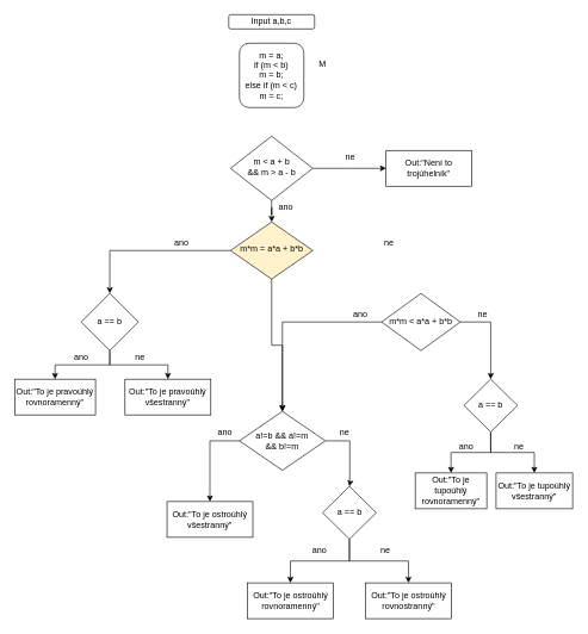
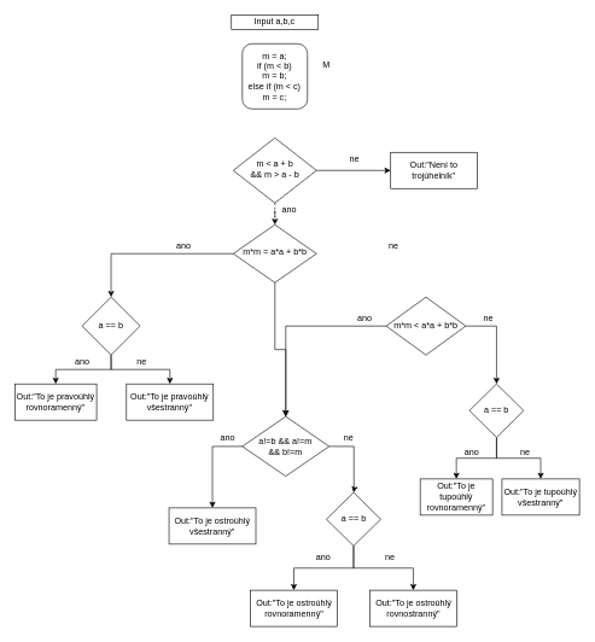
  <mxCell id="0" />
  <mxCell id="1" parent="0" />
- <mxCell id="2" value="Input a,b,c" style="rounded=1;whiteSpace=wrap;html=1;fontSize=12;glass=0;strokeWidth=1;shadow=0;" parent="1" vertex="1"><mxGeometry x="319.25" y="20" width="120" height="20" as="geometry" /></mxCell>
+ <mxCell id="2" value="Input a,b,c" style="whiteSpace=wrap;html=1;fontSize=12;glass=0;strokeWidth=1;shadow=0;rounded=0;" parent="1" vertex="1"><mxGeometry x="319.25" y="20" width="120" height="20" as="geometry" /></mxCell>
  <mxCell id="3" style="edgeStyle=orthogonalEdgeStyle;rounded=0;orthogonalLoop=1;jettySize=auto;html=1;entryX=0;entryY=0.5;entryDx=0;entryDy=0;" parent="1" source="5" edge="1"><mxGeometry relative="1" as="geometry"><mxPoint x="539.25" y="235" as="targetPoint" /></mxGeometry></mxCell>
- <mxCell id="4" style="edgeStyle=orthogonalEdgeStyle;rounded=0;orthogonalLoop=1;jettySize=auto;html=1;exitX=0.5;exitY=1;exitDx=0;exitDy=0;" parent="1" source="5" target="10" edge="1"><mxGeometry relative="1" as="geometry" /></mxCell>
+ <mxCell id="4" style="edgeStyle=orthogonalEdgeStyle;rounded=0;orthogonalLoop=1;jettySize=auto;html=1;exitX=0.5;exitY=1;exitDx=0;exitDy=0;dashed=1;" parent="1" source="5" target="10" edge="1"><mxGeometry relative="1" as="geometry" /></mxCell>
  <mxCell id="5" value="&lt;div&gt;m &amp;lt; a + b &lt;br&gt;&lt;/div&gt;&lt;div&gt;&amp;amp;&amp;amp; m &amp;gt; a - b&lt;/div&gt;" style="rhombus;whiteSpace=wrap;html=1;shadow=0;fontFamily=Helvetica;fontSize=12;align=center;strokeWidth=1;spacing=6;spacingTop=-4;" parent="1" vertex="1"><mxGeometry x="321.75" y="190" width="115" height="90" as="geometry" /></mxCell>
  <mxCell id="6" value="&lt;div&gt;m = a;&lt;/div&gt;&lt;div&gt;if (m &amp;lt; b)&lt;/div&gt;&lt;div&gt; m = b;&lt;/div&gt;&lt;div&gt;else if (m &amp;lt; c)&lt;/div&gt;&lt;div&gt;m = c;&lt;br&gt;&lt;/div&gt;" style="whiteSpace=wrap;html=1;aspect=fixed;rounded=1;" parent="1" vertex="1"><mxGeometry x="334.25" y="60" width="90" height="90" as="geometry" /></mxCell>
  <mxCell id="7" value="ne" style="text;html=1;align=center;verticalAlign=middle;resizable=0;points=[];autosize=1;" parent="1" vertex="1"><mxGeometry x="474.25" y="210" width="30" height="20" as="geometry" /></mxCell>
  <mxCell id="8" style="edgeStyle=orthogonalEdgeStyle;rounded=0;orthogonalLoop=1;jettySize=auto;html=1;entryX=0.5;entryY=0;entryDx=0;entryDy=0;" parent="1" source="10" target="13" edge="1"><mxGeometry relative="1" as="geometry" /></mxCell>
  <mxCell id="9" style="edgeStyle=orthogonalEdgeStyle;rounded=0;orthogonalLoop=1;jettySize=auto;html=1;" parent="1" source="10" target="19" edge="1"><mxGeometry relative="1" as="geometry" /></mxCell>
- <mxCell id="10" value="m*m = a*a + b*b " style="rhombus;whiteSpace=wrap;html=1;shadow=0;fontFamily=Helvetica;fontSize=12;align=center;strokeWidth=1;spacing=6;spacingTop=-4;fillColor=#fff2cc;" parent="1" vertex="1"><mxGeometry x="321.75" y="310" width="115" height="80" as="geometry" /></mxCell>
+ <mxCell id="10" value="m*m = a*a + b*b " style="rhombus;whiteSpace=wrap;html=1;shadow=0;fontFamily=Helvetica;fontSize=12;align=center;strokeWidth=1;spacing=6;spacingTop=-4;" parent="1" vertex="1"><mxGeometry x="321.75" y="310" width="115" height="80" as="geometry" /></mxCell>
  <mxCell id="11" style="edgeStyle=orthogonalEdgeStyle;rounded=0;orthogonalLoop=1;jettySize=auto;html=1;entryX=0.5;entryY=0;entryDx=0;entryDy=0;" edge="1" parent="1" source="13" target="25"><mxGeometry relative="1" as="geometry" /></mxCell>
  <mxCell id="12" style="edgeStyle=orthogonalEdgeStyle;rounded=0;orthogonalLoop=1;jettySize=auto;html=1;entryX=0.5;entryY=0;entryDx=0;entryDy=0;" edge="1" parent="1" source="13" target="24"><mxGeometry relative="1" as="geometry" /></mxCell>
  <mxCell id="13" value="a == b" style="rhombus;whiteSpace=wrap;html=1;" parent="1" vertex="1"><mxGeometry x="113" y="410" width="80" height="80" as="geometry" /></mxCell>
  <mxCell id="14" style="edgeStyle=orthogonalEdgeStyle;rounded=0;orthogonalLoop=1;jettySize=auto;html=1;" parent="1" source="16" target="19" edge="1"><mxGeometry relative="1" as="geometry" /></mxCell>
  <mxCell id="15" style="edgeStyle=orthogonalEdgeStyle;rounded=0;orthogonalLoop=1;jettySize=auto;html=1;entryX=0.5;entryY=0;entryDx=0;entryDy=0;" edge="1" parent="1" source="16" target="42"><mxGeometry relative="1" as="geometry" /></mxCell>
  <mxCell id="16" value="m*m &amp;lt; a*a + b*b" style="rhombus;whiteSpace=wrap;html=1;" parent="1" vertex="1"><mxGeometry x="533" y="410" width="110" height="80" as="geometry" /></mxCell>
  <mxCell id="17" style="edgeStyle=orthogonalEdgeStyle;rounded=0;orthogonalLoop=1;jettySize=auto;html=1;exitX=0;exitY=0.5;exitDx=0;exitDy=0;entryX=0.5;entryY=0;entryDx=0;entryDy=0;" parent="1" source="19" target="31" edge="1"><mxGeometry relative="1" as="geometry" /></mxCell>
  <mxCell id="18" style="edgeStyle=orthogonalEdgeStyle;rounded=0;orthogonalLoop=1;jettySize=auto;html=1;exitX=1;exitY=0.5;exitDx=0;exitDy=0;entryX=0.5;entryY=0;entryDx=0;entryDy=0;" parent="1" source="19" target="22" edge="1"><mxGeometry relative="1" as="geometry"><Array as="points"><mxPoint x="488.5" y="616.25" /><mxPoint x="488.5" y="677.25" /></Array></mxGeometry></mxCell>
  <mxCell id="19" value="&lt;div&gt;a!=b &amp;amp;&amp;amp; a!=m&lt;/div&gt;&lt;div&gt;&amp;amp;&amp;amp; b!=m&lt;br&gt; &lt;/div&gt;" style="rhombus;whiteSpace=wrap;html=1;" parent="1" vertex="1"><mxGeometry x="334.25" y="575" width="120" height="82.5" as="geometry" /></mxCell>
  <mxCell id="20" style="edgeStyle=orthogonalEdgeStyle;rounded=0;orthogonalLoop=1;jettySize=auto;html=1;" edge="1" parent="1" source="22" target="34"><mxGeometry relative="1" as="geometry" /></mxCell>
  <mxCell id="21" style="edgeStyle=orthogonalEdgeStyle;rounded=0;orthogonalLoop=1;jettySize=auto;html=1;entryX=0.5;entryY=0;entryDx=0;entryDy=0;" edge="1" parent="1" source="22" target="32"><mxGeometry relative="1" as="geometry" /></mxCell>
  <mxCell id="22" value="a == b" style="rhombus;whiteSpace=wrap;html=1;" parent="1" vertex="1"><mxGeometry x="450.5" y="680" width="75" height="73.75" as="geometry" /></mxCell>
  <mxCell id="23" value="Out:&quot;Není to trojúhelník&quot;" style="rounded=0;whiteSpace=wrap;html=1;" parent="1" vertex="1"><mxGeometry x="539.25" y="210" width="120" height="50" as="geometry" /></mxCell>
  <mxCell id="24" value="&lt;div&gt;Out:&quot;To je pravoúhlý&lt;/div&gt;&lt;div&gt;rovnoramenný&quot;&lt;/div&gt;" style="rounded=0;whiteSpace=wrap;html=1;" parent="1" vertex="1"><mxGeometry x="20" y="530" width="113" height="50" as="geometry" /></mxCell>
  <mxCell id="25" value="Out:&quot;To je pravoúhlý všestranný&quot;" style="rounded=0;whiteSpace=wrap;html=1;" parent="1" vertex="1"><mxGeometry x="174.25" y="530" width="120" height="50" as="geometry" /></mxCell>
  <mxCell id="26" value="ano" style="text;html=1;align=center;verticalAlign=middle;resizable=0;points=[];autosize=1;" parent="1" vertex="1"><mxGeometry x="93" y="490" width="40" height="20" as="geometry" /></mxCell>
  <mxCell id="27" value="ne" style="text;html=1;align=center;verticalAlign=middle;resizable=0;points=[];autosize=1;" parent="1" vertex="1"><mxGeometry x="180" y="490" width="30" height="20" as="geometry" /></mxCell>
  <mxCell id="28" value="&lt;div&gt;ano&lt;/div&gt;" style="text;html=1;align=center;verticalAlign=middle;resizable=0;points=[];autosize=1;" parent="1" vertex="1"><mxGeometry x="233" y="330" width="40" height="20" as="geometry" /></mxCell>
  <mxCell id="29" value="ne" style="text;html=1;align=center;verticalAlign=middle;resizable=0;points=[];autosize=1;" parent="1" vertex="1"><mxGeometry x="528" y="330" width="30" height="20" as="geometry" /></mxCell>
  <mxCell id="30" value="ano" style="text;html=1;align=center;verticalAlign=middle;resizable=0;points=[];autosize=1;" parent="1" vertex="1"><mxGeometry x="379.25" y="280" width="40" height="20" as="geometry" /></mxCell>
  <mxCell id="31" value="Out:&quot;To je ostroúhlý všestranný&quot;" style="rounded=0;whiteSpace=wrap;html=1;" parent="1" vertex="1"><mxGeometry x="233" y="701.25" width="120" height="50" as="geometry" /></mxCell>
  <mxCell id="32" value="&lt;div&gt;Out:&quot;To je ostroúhlý&lt;/div&gt;&lt;div&gt;rovnoramenný&quot;&lt;/div&gt;" style="rounded=0;whiteSpace=wrap;html=1;" parent="1" vertex="1"><mxGeometry x="345.5" y="815" width="120" height="50" as="geometry" /></mxCell>
  <mxCell id="33" value="&lt;div&gt;ano&lt;/div&gt;" style="text;html=1;align=center;verticalAlign=middle;resizable=0;points=[];autosize=1;" parent="1" vertex="1"><mxGeometry x="425.5" y="760" width="40" height="20" as="geometry" /></mxCell>
  <mxCell id="34" value="&lt;div&gt;Out:&quot;To je ostroúhlý&lt;/div&gt;&lt;div&gt;rovnostranný&quot;&lt;/div&gt;" style="rounded=0;whiteSpace=wrap;html=1;" parent="1" vertex="1"><mxGeometry x="510.5" y="815" width="120" height="50" as="geometry" /></mxCell>
  <mxCell id="35" value="ne" style="text;html=1;align=center;verticalAlign=middle;resizable=0;points=[];autosize=1;" parent="1" vertex="1"><mxGeometry x="523" y="760" width="30" height="20" as="geometry" /></mxCell>
  <mxCell id="36" value="&lt;div&gt;ano&lt;/div&gt;" style="text;html=1;align=center;verticalAlign=middle;resizable=0;points=[];autosize=1;" parent="1" vertex="1"><mxGeometry x="294.25" y="595" width="40" height="20" as="geometry" /></mxCell>
  <mxCell id="37" value="&lt;div&gt;ne&lt;/div&gt;" style="text;html=1;align=center;verticalAlign=middle;resizable=0;points=[];autosize=1;" parent="1" vertex="1"><mxGeometry x="465.5" y="595" width="30" height="20" as="geometry" /></mxCell>
  <mxCell id="38" value="ano" style="text;html=1;align=center;verticalAlign=middle;resizable=0;points=[];autosize=1;" parent="1" vertex="1"><mxGeometry x="483" y="430" width="40" height="20" as="geometry" /></mxCell>
  <mxCell id="39" value="ne" style="text;html=1;align=center;verticalAlign=middle;resizable=0;points=[];autosize=1;" parent="1" vertex="1"><mxGeometry x="659.25" y="430" width="30" height="20" as="geometry" /></mxCell>
  <mxCell id="40" style="edgeStyle=orthogonalEdgeStyle;rounded=0;orthogonalLoop=1;jettySize=auto;html=1;" edge="1" parent="1" source="42" target="45"><mxGeometry relative="1" as="geometry" /></mxCell>
  <mxCell id="41" style="edgeStyle=orthogonalEdgeStyle;rounded=0;orthogonalLoop=1;jettySize=auto;html=1;entryX=0.5;entryY=0;entryDx=0;entryDy=0;" edge="1" parent="1" source="42" target="43"><mxGeometry relative="1" as="geometry" /></mxCell>
  <mxCell id="42" value="a == b" style="rhombus;whiteSpace=wrap;html=1;" parent="1" vertex="1"><mxGeometry x="648" y="530" width="75" height="73.75" as="geometry" /></mxCell>
  <mxCell id="43" value="&lt;div&gt;Out:&quot;To je tupoúhlý&lt;/div&gt;&lt;div&gt;rovnoramenný&quot;&lt;/div&gt;" style="rounded=0;whiteSpace=wrap;html=1;" parent="1" vertex="1"><mxGeometry x="580" y="661.25" width="100" height="50" as="geometry" /></mxCell>
  <mxCell id="44" value="ano" style="text;html=1;align=center;verticalAlign=middle;resizable=0;points=[];autosize=1;" parent="1" vertex="1"><mxGeometry x="630.5" y="615" width="40" height="20" as="geometry" /></mxCell>
  <mxCell id="45" value="Out:&quot;To je tupoúhlý všestranný&quot;" style="rounded=0;whiteSpace=wrap;html=1;" parent="1" vertex="1"><mxGeometry x="693" y="661.25" width="107" height="50" as="geometry" /></mxCell>
  <mxCell id="46" value="ne" style="text;html=1;align=center;verticalAlign=middle;resizable=0;points=[];autosize=1;" parent="1" vertex="1"><mxGeometry x="710" y="615" width="30" height="20" as="geometry" /></mxCell>
  <mxCell id="47" value="M" style="text;html=1;align=center;verticalAlign=middle;resizable=0;points=[];autosize=1;" vertex="1" parent="1"><mxGeometry x="435" y="80" width="30" height="20" as="geometry" /></mxCell>
